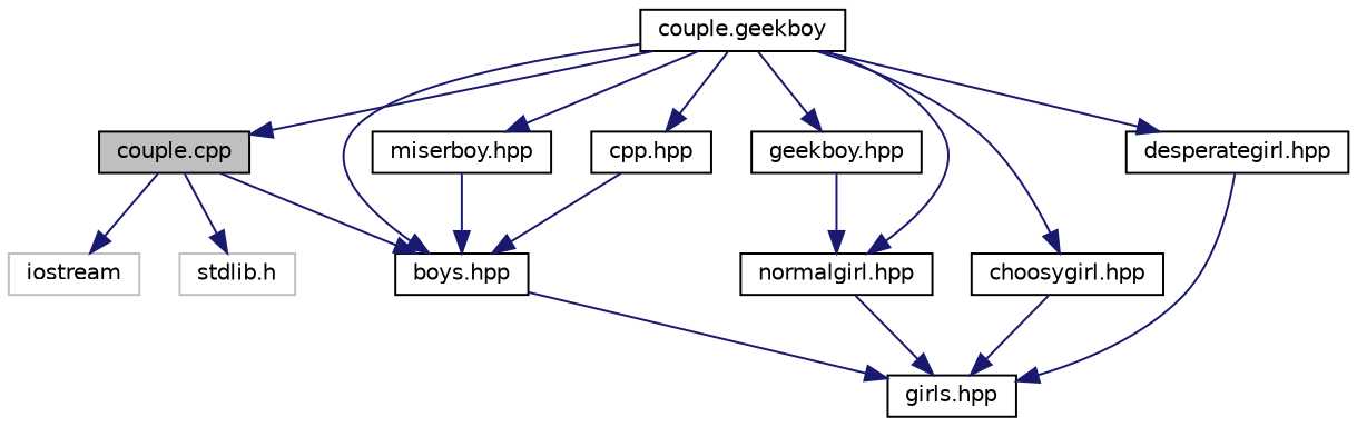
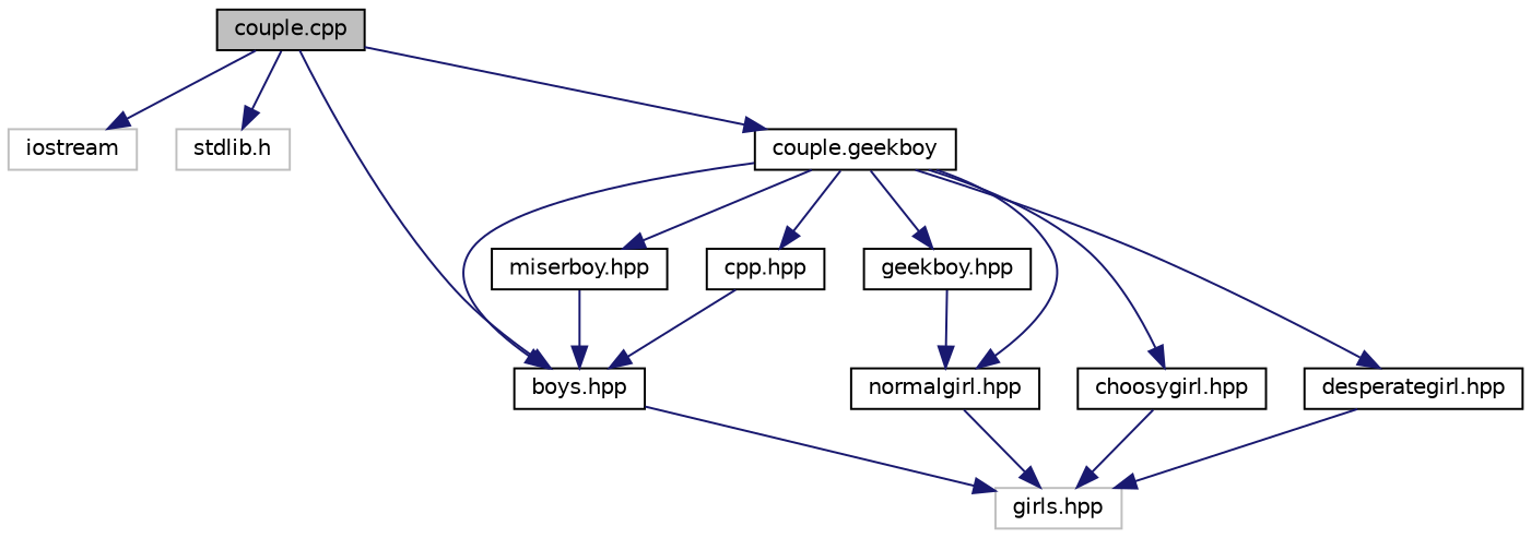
  digraph {
    node [color=black fillcolor=white fontname=Helvetica fontsize=10 shape=record style=filled]
    edge [color=midnightblue fontname=Helvetica fontsize=10 labelfontname=Helvetica labelfontsize=10 style=solid]
    n1 [fillcolor=grey75 fontcolor=black height=0.2 label="couple.cpp" width=0.4]
    n2 [color=grey75 height=0.2 label=iostream width=0.4]
    n3 [color=grey75 height=0.2 label="stdlib.h" width=0.4]
    n4 [height=0.2 label="boys.hpp" width=0.4]
    n5 [height=0.2 label="couple.geekboy" width=0.4]
-   n6 [height=0.2 label="girls.hpp" width=0.4]
+   n6 [color=grey75 height=0.2 label="girls.hpp" width=0.4]
    n7 [height=0.2 label="miserboy.hpp" width=0.4]
    n8 [height=0.2 label="cpp.hpp" width=0.4]
    n9 [height=0.2 label="geekboy.hpp" width=0.4]
    n10 [height=0.2 label="normalgirl.hpp" width=0.4]
    n11 [height=0.2 label="choosygirl.hpp" width=0.4]
    n12 [height=0.2 label="desperategirl.hpp" width=0.4]
    n1 -> n2
    n1 -> n3
    n1 -> n4
-   n5 -> n1
+   n1 -> n5
    n4 -> n6
    n5 -> n4
    n5 -> n7
    n5 -> n8
    n5 -> n9
    n5 -> n10
    n5 -> n11
    n5 -> n12
    n7 -> n4
    n8 -> n4
    n9 -> n10
    n10 -> n6
    n11 -> n6
    n12 -> n6
  }
